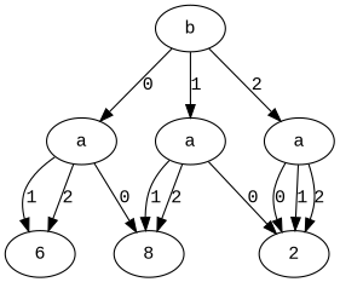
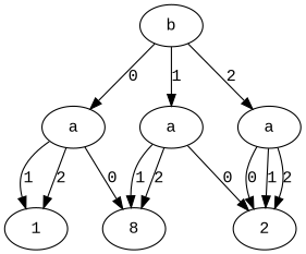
  digraph {
    fontname="Liberation Mono"
    node [fontname="Liberation Mono"]
    edge [fontname="Liberation Mono"]
    n1 [label=b]
    n2 [label=a]
    n3 [label=a]
    n4 [label=a]
    n5 [label=8]
-   n6 [label=6]
+   n6 [label=1]
    n7 [label=2]
    n1 -> n2 [label=0]
    n1 -> n3 [label=1]
    n1 -> n4 [label=2]
    n2 -> n5 [label=0]
    n2 -> n6 [label=1]
    n2 -> n6 [label=2]
    n3 -> n5 [label=1]
    n3 -> n5 [label=2]
    n3 -> n7 [label=0]
    n4 -> n7 [label=0]
    n4 -> n7 [label=1]
    n4 -> n7 [label=2]
  }
